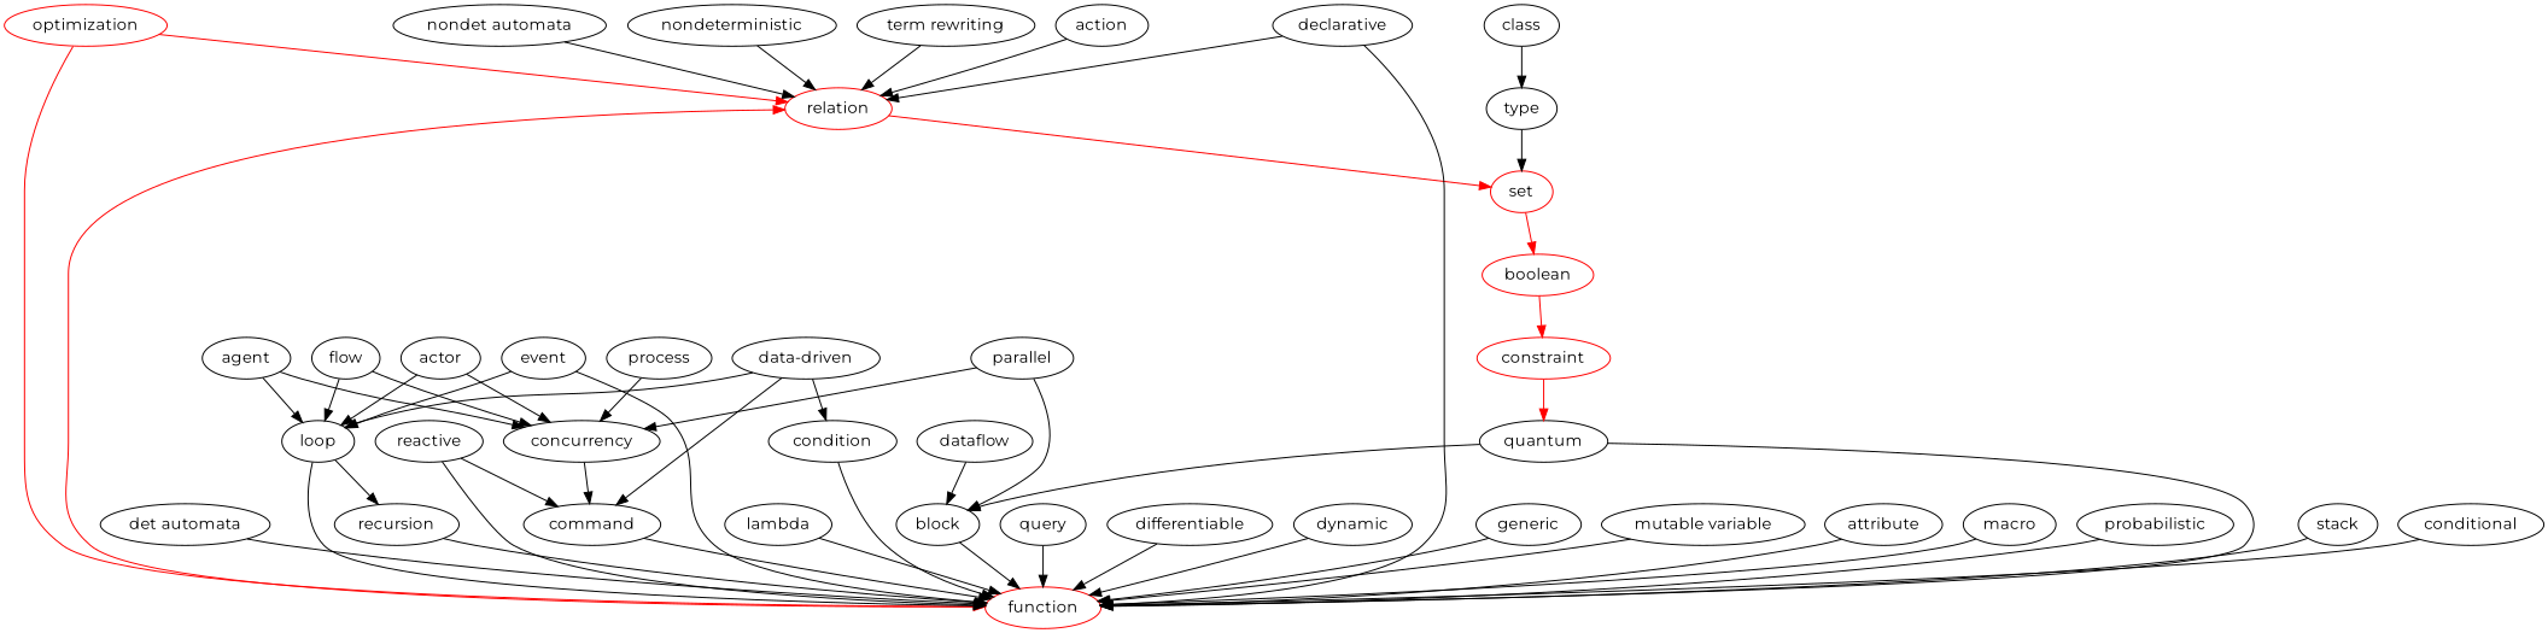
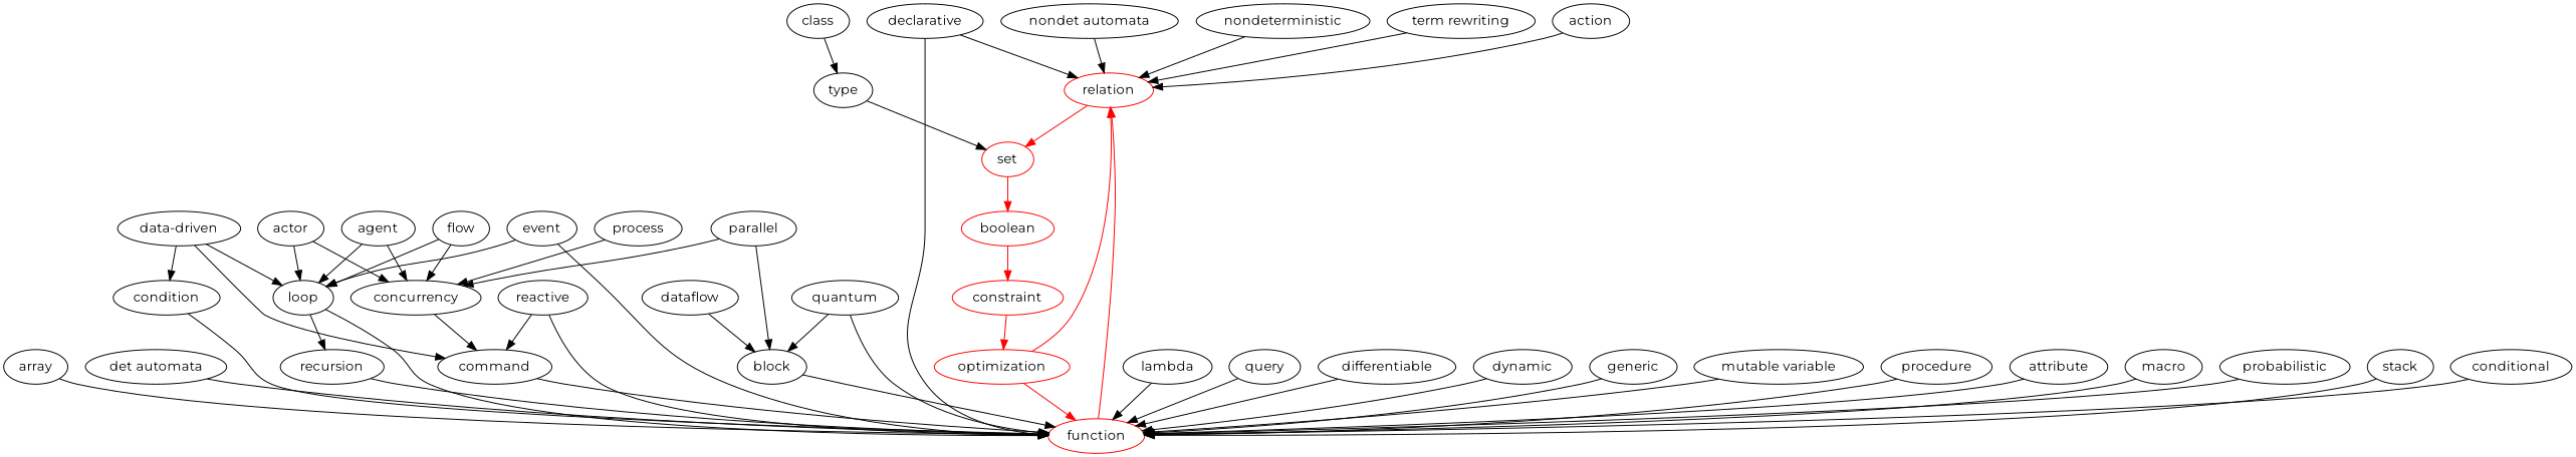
  digraph {
    fontname=Montserrat
    node [fontname=Montserrat]
    edge [fontname=Montserrat]
    relation [color=red]
    function [color=red]
    set [color=red]
    boolean [color=red]
    constraint [color=red]
    optimization [color=red]
    action
+   array
    "nondet automata"
    "det automata"
    concurrency
    command
    actor
    loop
    recursion
    agent
    flow
    "data-driven"
    condition
    declarative
    lambda
    dataflow
    block
    reactive
    query
    differentiable
    dynamic
    event
    generic
    "mutable variable"
+   procedure
    attribute
    macro
    nondeterministic
    parallel
    process
    probabilistic
    quantum
    stack
    conditional
    class
    type
    "term rewriting"
    subgraph sub_1 {
      relation
      function
      set
      boolean
      constraint
      optimization
    }
    relation -> set [color=red]
    function -> relation [color=red]
    set -> boolean [color=red]
    boolean -> constraint [color=red]
-   constraint -> quantum [color=red]
+   constraint -> optimization [color=red]
    optimization -> relation [color=red]
    optimization -> function [color=red]
    action -> relation
+   array -> function
    "nondet automata" -> relation
    "det automata" -> function
    concurrency -> command
    command -> function
    actor -> concurrency
    actor -> loop
    loop -> function
    loop -> recursion
    recursion -> function
    agent -> concurrency
    agent -> loop
    flow -> concurrency
    flow -> loop
    "data-driven" -> command
    "data-driven" -> loop
    "data-driven" -> condition
    condition -> function
    declarative -> relation
    declarative -> function
    lambda -> function
    dataflow -> block
    block -> function
    reactive -> function
    reactive -> command
    query -> function
    differentiable -> function
    dynamic -> function
    event -> function
    event -> loop
    generic -> function
    "mutable variable" -> function
+   procedure -> function
    attribute -> function
    macro -> function
    nondeterministic -> relation
    parallel -> concurrency
    parallel -> block
    process -> concurrency
    probabilistic -> function
    quantum -> function
    quantum -> block
    stack -> function
    conditional -> function
    class -> type
    type -> set
    "term rewriting" -> relation
  }
